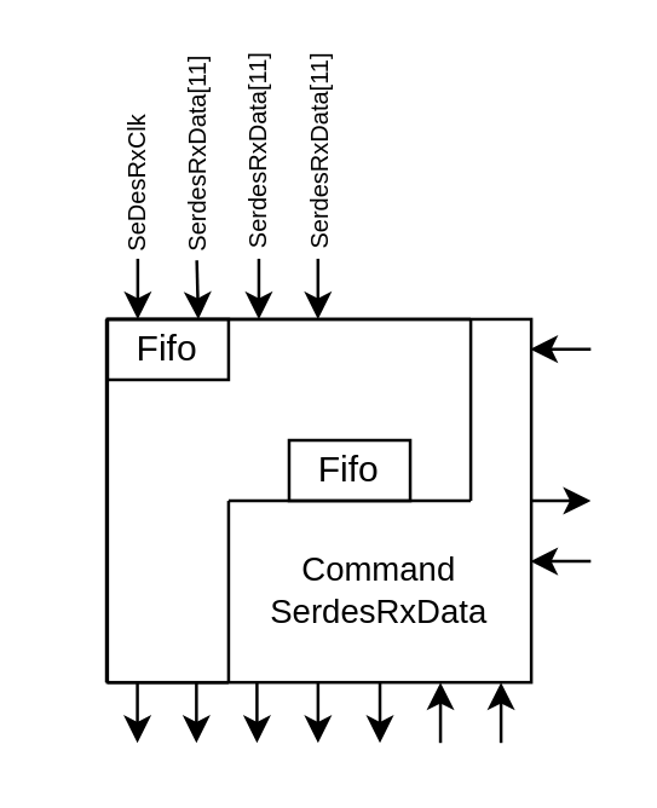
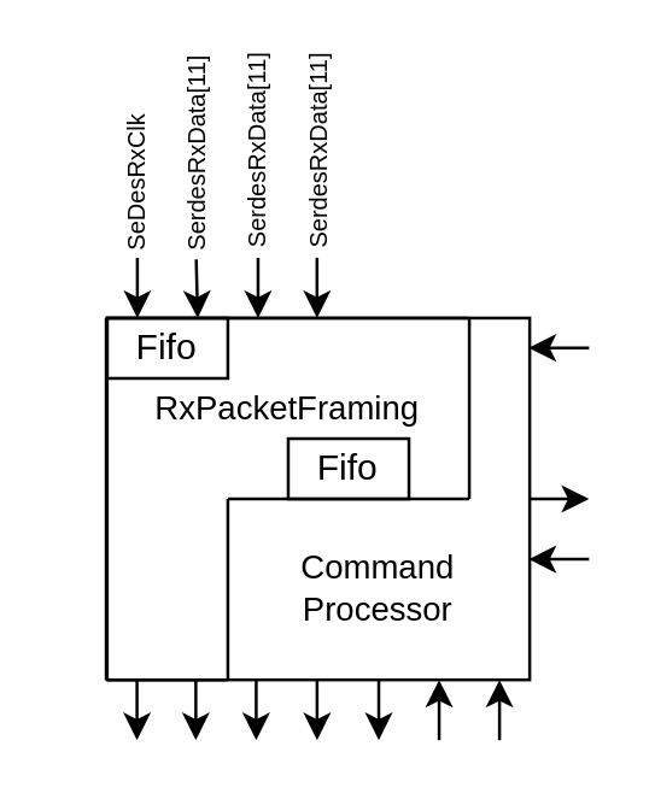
  <mxCell id="0" />
  <mxCell id="1" parent="0" />
  <mxCell id="2" value="" style="rounded=0;whiteSpace=wrap;html=1;fontSize=11;" vertex="1" parent="1"><mxGeometry x="35" y="93" width="140" height="120" as="geometry" /></mxCell>
  <mxCell id="3" value="Fifo" style="text;html=1;fillColor=none;align=center;verticalAlign=middle;whiteSpace=wrap;rounded=0;strokeColor=#000000;" vertex="1" parent="1"><mxGeometry x="35" y="93" width="40" height="20" as="geometry" /></mxCell>
  <mxCell id="4" style="edgeStyle=orthogonalEdgeStyle;rounded=0;orthogonalLoop=1;jettySize=auto;html=1;exitX=0;exitY=0.5;exitDx=0;exitDy=0;entryX=0.25;entryY=0;entryDx=0;entryDy=0;fontSize=8;" edge="1" parent="1" source="5" target="3"><mxGeometry relative="1" as="geometry" /></mxCell>
  <mxCell id="5" value="SeDesRxClk" style="text;html=1;strokeColor=none;fillColor=none;align=left;verticalAlign=middle;whiteSpace=wrap;rounded=0;fontSize=8;rotation=-90;" vertex="1" parent="1"><mxGeometry x="20" y="38" width="50" height="20" as="geometry" /></mxCell>
  <mxCell id="6" style="edgeStyle=orthogonalEdgeStyle;rounded=0;orthogonalLoop=1;jettySize=auto;html=1;exitX=0;exitY=0.5;exitDx=0;exitDy=0;entryX=0.75;entryY=0;entryDx=0;entryDy=0;fontSize=8;" edge="1" parent="1" source="7" target="3"><mxGeometry relative="1" as="geometry" /></mxCell>
  <mxCell id="7" value="SerdesRxData[11]" style="text;html=1;strokeColor=none;fillColor=none;align=left;verticalAlign=middle;whiteSpace=wrap;rounded=0;fontSize=8;rotation=-90;" vertex="1" parent="1"><mxGeometry x="22" y="21" width="85" height="20" as="geometry" /></mxCell>
  <mxCell id="8" value="" style="group;fontSize=11;" vertex="1" connectable="0" parent="1"><mxGeometry x="34.67" y="93" width="140" height="120" as="geometry" /></mxCell>
  <mxCell id="9" value="" style="group" vertex="1" connectable="0" parent="8"><mxGeometry width="140" height="120" as="geometry" /></mxCell>
  <mxCell id="10" value="" style="endArrow=none;html=1;fontSize=8;" edge="1" parent="9"><mxGeometry width="50" height="50" relative="1" as="geometry"><mxPoint y="120" as="sourcePoint" /><mxPoint as="targetPoint" /></mxGeometry></mxCell>
  <mxCell id="11" value="" style="endArrow=none;html=1;fontSize=8;" edge="1" parent="9"><mxGeometry width="50" height="50" relative="1" as="geometry"><mxPoint x="0.33" as="sourcePoint" /><mxPoint x="120.33" as="targetPoint" /></mxGeometry></mxCell>
  <mxCell id="12" value="" style="endArrow=none;html=1;fontSize=8;" edge="1" parent="9"><mxGeometry width="50" height="50" relative="1" as="geometry"><mxPoint x="120.33" y="60" as="sourcePoint" /><mxPoint x="120.33" as="targetPoint" /></mxGeometry></mxCell>
  <mxCell id="13" value="" style="endArrow=none;html=1;fontSize=8;" edge="1" parent="9"><mxGeometry width="50" height="50" relative="1" as="geometry"><mxPoint x="40.33" y="60" as="sourcePoint" /><mxPoint x="120.33" y="60" as="targetPoint" /></mxGeometry></mxCell>
  <mxCell id="14" value="" style="endArrow=none;html=1;fontSize=8;" edge="1" parent="9"><mxGeometry width="50" height="50" relative="1" as="geometry"><mxPoint x="40.33" y="60" as="sourcePoint" /><mxPoint x="40.33" y="120" as="targetPoint" /></mxGeometry></mxCell>
  <mxCell id="15" value="" style="endArrow=none;html=1;fontSize=8;" edge="1" parent="9"><mxGeometry width="50" height="50" relative="1" as="geometry"><mxPoint x="0.33" y="120" as="sourcePoint" /><mxPoint x="40.33" y="120" as="targetPoint" /></mxGeometry></mxCell>
- <mxCell id="16" value="&lt;font style=&quot;font-size: 11px&quot;&gt;Command&lt;br&gt;SerdesRxData&lt;/font&gt;" style="text;html=1;strokeColor=none;fillColor=none;align=center;verticalAlign=middle;whiteSpace=wrap;rounded=0;fontSize=8;" vertex="1" parent="9"><mxGeometry x="40" y="60" width="100" height="60" as="geometry" /></mxCell>
+ <mxCell id="16" value="&lt;font style=&quot;font-size: 11px&quot;&gt;Command&lt;br&gt;Processor&lt;/font&gt;" style="text;html=1;strokeColor=none;fillColor=none;align=center;verticalAlign=middle;whiteSpace=wrap;rounded=0;fontSize=8;" vertex="1" parent="9"><mxGeometry x="40" y="60" width="100" height="60" as="geometry" /></mxCell>
  <mxCell id="17" value="Fifo" style="text;html=1;fillColor=none;align=center;verticalAlign=middle;whiteSpace=wrap;rounded=0;strokeColor=#000000;" vertex="1" parent="1"><mxGeometry x="95" y="133" width="40" height="20" as="geometry" /></mxCell>
+ <mxCell id="18" value="&lt;font style=&quot;font-size: 11px&quot;&gt;RxPacketFraming&lt;/font&gt;" style="text;html=1;strokeColor=none;fillColor=none;align=center;verticalAlign=middle;whiteSpace=wrap;rounded=0;fontSize=8;" vertex="1" parent="1"><mxGeometry x="35" y="113" width="120" height="20" as="geometry" /></mxCell>
  <mxCell id="19" value="" style="endArrow=classic;html=1;fontSize=11;" edge="1" parent="1"><mxGeometry width="50" height="50" relative="1" as="geometry"><mxPoint x="85" y="73" as="sourcePoint" /><mxPoint x="85" y="93" as="targetPoint" /></mxGeometry></mxCell>
  <mxCell id="20" value="" style="endArrow=classic;html=1;fontSize=11;" edge="1" parent="1"><mxGeometry width="50" height="50" relative="1" as="geometry"><mxPoint x="104.53" y="73" as="sourcePoint" /><mxPoint x="104.53" y="93" as="targetPoint" /></mxGeometry></mxCell>
  <mxCell id="21" value="SerdesRxData[11]" style="text;html=1;strokeColor=none;fillColor=none;align=left;verticalAlign=middle;whiteSpace=wrap;rounded=0;fontSize=8;rotation=-90;" vertex="1" parent="1"><mxGeometry x="42" y="20" width="85" height="20" as="geometry" /></mxCell>
  <mxCell id="22" value="SerdesRxData[11]" style="text;html=1;strokeColor=none;fillColor=none;align=left;verticalAlign=middle;whiteSpace=wrap;rounded=0;fontSize=8;rotation=-90;" vertex="1" parent="1"><mxGeometry x="62.17" y="20" width="85" height="20" as="geometry" /></mxCell>
  <mxCell id="23" value="" style="endArrow=classic;html=1;fontSize=11;" edge="1" parent="1"><mxGeometry width="50" height="50" relative="1" as="geometry"><mxPoint x="194.67" y="102.88" as="sourcePoint" /><mxPoint x="174.67" y="102.88" as="targetPoint" /><Array as="points"><mxPoint x="184.67" y="102.88" /></Array></mxGeometry></mxCell>
  <mxCell id="24" value="" style="endArrow=classic;html=1;fontSize=11;" edge="1" parent="1"><mxGeometry width="50" height="50" relative="1" as="geometry"><mxPoint x="194.67" y="173" as="sourcePoint" /><mxPoint x="174.67" y="173" as="targetPoint" /><Array as="points"><mxPoint x="184.67" y="173" /></Array></mxGeometry></mxCell>
  <mxCell id="25" value="" style="endArrow=classic;html=1;fontSize=11;" edge="1" parent="1"><mxGeometry width="50" height="50" relative="1" as="geometry"><mxPoint x="174.67" y="153" as="sourcePoint" /><mxPoint x="194.67" y="153" as="targetPoint" /><Array as="points"><mxPoint x="184.67" y="153" /></Array></mxGeometry></mxCell>
  <mxCell id="26" value="" style="endArrow=classic;html=1;fontSize=11;" edge="1" parent="1"><mxGeometry width="50" height="50" relative="1" as="geometry"><mxPoint x="44.88" y="213" as="sourcePoint" /><mxPoint x="44.88" y="233" as="targetPoint" /></mxGeometry></mxCell>
  <mxCell id="27" value="" style="endArrow=classic;html=1;fontSize=11;" edge="1" parent="1"><mxGeometry width="50" height="50" relative="1" as="geometry"><mxPoint x="64.38" y="213" as="sourcePoint" /><mxPoint x="64.38" y="233" as="targetPoint" /></mxGeometry></mxCell>
  <mxCell id="28" value="" style="endArrow=classic;html=1;fontSize=11;" edge="1" parent="1"><mxGeometry width="50" height="50" relative="1" as="geometry"><mxPoint x="84.38" y="213" as="sourcePoint" /><mxPoint x="84.38" y="233" as="targetPoint" /></mxGeometry></mxCell>
  <mxCell id="29" value="" style="endArrow=classic;html=1;fontSize=11;" edge="1" parent="1"><mxGeometry width="50" height="50" relative="1" as="geometry"><mxPoint x="104.55" y="213" as="sourcePoint" /><mxPoint x="104.55" y="233" as="targetPoint" /></mxGeometry></mxCell>
  <mxCell id="30" value="" style="endArrow=classic;html=1;fontSize=11;" edge="1" parent="1"><mxGeometry width="50" height="50" relative="1" as="geometry"><mxPoint x="125" y="213" as="sourcePoint" /><mxPoint x="125" y="233" as="targetPoint" /></mxGeometry></mxCell>
  <mxCell id="31" value="" style="endArrow=classic;html=1;fontSize=11;" edge="1" parent="1"><mxGeometry width="50" height="50" relative="1" as="geometry"><mxPoint x="145" y="233" as="sourcePoint" /><mxPoint x="145" y="213" as="targetPoint" /></mxGeometry></mxCell>
  <mxCell id="32" value="" style="endArrow=classic;html=1;fontSize=11;" edge="1" parent="1"><mxGeometry width="50" height="50" relative="1" as="geometry"><mxPoint x="165" y="233" as="sourcePoint" /><mxPoint x="165" y="213" as="targetPoint" /></mxGeometry></mxCell>
